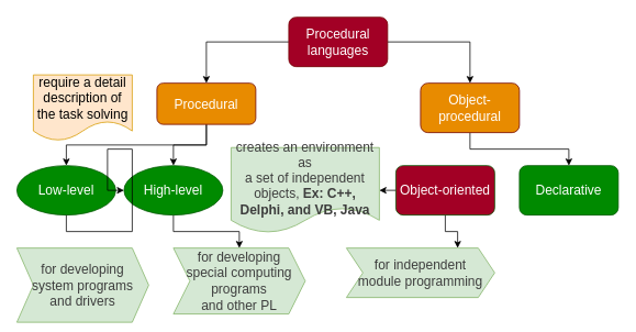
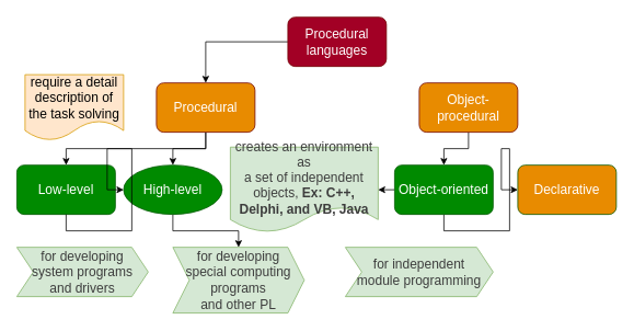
  <mxCell id="0" />
  <mxCell id="1" parent="0" />
  <mxCell id="2" style="edgeStyle=orthogonalEdgeStyle;rounded=0;orthogonalLoop=1;jettySize=auto;html=1;exitX=0;exitY=0.5;exitDx=0;exitDy=0;fontFamily=Helvetica;fontSize=16;" edge="1" parent="1" source="4" target="7"><mxGeometry relative="1" as="geometry" /></mxCell>
- <mxCell id="3" style="edgeStyle=orthogonalEdgeStyle;rounded=0;orthogonalLoop=1;jettySize=auto;html=1;exitX=1;exitY=0.5;exitDx=0;exitDy=0;entryX=0.5;entryY=0;entryDx=0;entryDy=0;fontFamily=Helvetica;fontSize=16;" edge="1" parent="1" source="4" target="10"><mxGeometry relative="1" as="geometry" /></mxCell>
  <mxCell id="4" value="Procedural languages" style="rounded=1;whiteSpace=wrap;html=1;fontSize=16;fillColor=#a20025;strokeColor=#6F0000;fontColor=#ffffff;" vertex="1" parent="1"><mxGeometry x="350" y="20" width="120" height="60" as="geometry" /></mxCell>
  <mxCell id="5" style="edgeStyle=orthogonalEdgeStyle;rounded=0;orthogonalLoop=1;jettySize=auto;html=1;exitX=0.5;exitY=1;exitDx=0;exitDy=0;entryX=0.5;entryY=0;entryDx=0;entryDy=0;fontFamily=Helvetica;fontSize=16;" edge="1" parent="1" source="7" target="12"><mxGeometry relative="1" as="geometry" /></mxCell>
  <mxCell id="6" style="edgeStyle=orthogonalEdgeStyle;rounded=0;orthogonalLoop=1;jettySize=auto;html=1;exitX=0.5;exitY=1;exitDx=0;exitDy=0;entryX=0.5;entryY=0;entryDx=0;entryDy=0;fontFamily=Helvetica;fontSize=16;" edge="1" parent="1" source="7" target="14"><mxGeometry relative="1" as="geometry" /></mxCell>
- <mxCell id="7" value="Procedural" style="rounded=1;whiteSpace=wrap;html=1;fontSize=16;strokeColor=#6F0000;fontColor=#ffffff;fillColor=#E88B00;" vertex="1" parent="1"><mxGeometry x="190" y="100" width="120" height="50" as="geometry" /></mxCell>
- <mxCell id="9" style="edgeStyle=orthogonalEdgeStyle;rounded=0;orthogonalLoop=1;jettySize=auto;html=1;exitX=0.5;exitY=1;exitDx=0;exitDy=0;entryX=0.5;entryY=0;entryDx=0;entryDy=0;fontFamily=Helvetica;fontSize=16;" edge="1" parent="1" source="10" target="21"><mxGeometry relative="1" as="geometry" /></mxCell>
+ <mxCell id="7" value="Procedural" style="rounded=1;whiteSpace=wrap;html=1;fontSize=16;strokeColor=#6F0000;fontColor=#ffffff;fillColor=#E88B00;" vertex="1" parent="1"><mxGeometry x="190" y="100" width="120" height="60" as="geometry" /></mxCell>
+ <mxCell id="8" style="edgeStyle=orthogonalEdgeStyle;rounded=0;orthogonalLoop=1;jettySize=auto;html=1;exitX=0.5;exitY=1;exitDx=0;exitDy=0;entryX=0.5;entryY=0;entryDx=0;entryDy=0;fontFamily=Helvetica;fontSize=16;" edge="1" parent="1" source="10" target="20"><mxGeometry relative="1" as="geometry" /></mxCell>
  <mxCell id="10" value="Object-procedural" style="rounded=1;whiteSpace=wrap;html=1;fontSize=16;strokeColor=#6F0000;fontColor=#ffffff;fillColor=#E88B00;" vertex="1" parent="1"><mxGeometry x="510" y="100" width="120" height="60" as="geometry" /></mxCell>
- <mxCell id="11" value="require a detail description of the task solving" style="shape=document;whiteSpace=wrap;html=1;boundedLbl=1;fontFamily=Helvetica;fontSize=16;strokeColor=#d79b00;fillColor=#ffe6cc;" vertex="1" parent="1"><mxGeometry x="40" y="90" width="120" height="80" as="geometry" /></mxCell>
- <mxCell id="12" value="Low-level" style="ellipse;whiteSpace=wrap;html=1;fontSize=16;strokeColor=#005700;fontColor=#ffffff;fillColor=#008a00;" vertex="1" parent="1"><mxGeometry x="20" y="200" width="120" height="60" as="geometry" /></mxCell>
+ <mxCell id="11" value="require a detail description of the task solving" style="shape=document;whiteSpace=wrap;html=1;boundedLbl=1;fontFamily=Helvetica;fontSize=16;strokeColor=#d79b00;fillColor=#ffe6cc;" vertex="1" parent="1"><mxGeometry x="30" y="90" width="120" height="80" as="geometry" /></mxCell>
+ <mxCell id="12" value="Low-level" style="rounded=1;whiteSpace=wrap;html=1;fontSize=16;strokeColor=#005700;fontColor=#ffffff;fillColor=#008a00;" vertex="1" parent="1"><mxGeometry x="20" y="200" width="120" height="60" as="geometry" /></mxCell>
  <mxCell id="13" style="edgeStyle=orthogonalEdgeStyle;rounded=0;orthogonalLoop=1;jettySize=auto;html=1;exitX=0.5;exitY=1;exitDx=0;exitDy=0;entryX=0.5;entryY=0;entryDx=0;entryDy=0;fontFamily=Helvetica;fontSize=16;" edge="1" parent="1" source="14" target="17"><mxGeometry relative="1" as="geometry" /></mxCell>
  <mxCell id="14" value="High-level" style="ellipse;whiteSpace=wrap;html=1;fontSize=16;strokeColor=#005700;fontColor=#ffffff;fillColor=#008a00;" vertex="1" parent="1"><mxGeometry x="150" y="200" width="120" height="60" as="geometry" /></mxCell>
  <mxCell id="15" style="edgeStyle=orthogonalEdgeStyle;rounded=0;orthogonalLoop=1;jettySize=auto;html=1;exitX=0.5;exitY=1;exitDx=0;exitDy=0;fontFamily=Helvetica;fontSize=16;" edge="1" parent="1" target="14" source="12"><mxGeometry relative="1" as="geometry"><mxPoint x="170" y="260" as="sourcePoint" /></mxGeometry></mxCell>
- <mxCell id="16" value="&lt;span lang=&quot;EN-US&quot; style=&quot;font-size: 12pt ; line-height: 107% ; font-family: &amp;#34;calibri&amp;#34; , sans-serif ; color: rgb(61 , 61 , 61)&quot;&gt;for developing&lt;br&gt;system programs &lt;br&gt;and drivers&lt;/span&gt;" style="shape=step;perimeter=stepPerimeter;whiteSpace=wrap;html=1;fixedSize=1;fillColor=#d5e8d4;fontFamily=Helvetica;fontSize=16;strokeColor=#82b366;" vertex="1" parent="1"><mxGeometry x="20" y="300" width="160" height="90" as="geometry" /></mxCell>
+ <mxCell id="16" value="&lt;span lang=&quot;EN-US&quot; style=&quot;font-size: 12pt ; line-height: 107% ; font-family: &amp;#34;calibri&amp;#34; , sans-serif ; color: rgb(61 , 61 , 61)&quot;&gt;for developing&lt;br&gt;system programs &lt;br&gt;and drivers&lt;/span&gt;" style="shape=step;perimeter=stepPerimeter;whiteSpace=wrap;html=1;fixedSize=1;fillColor=#d5e8d4;fontFamily=Helvetica;fontSize=16;strokeColor=#82b366;" vertex="1" parent="1"><mxGeometry x="20" y="300" width="160" height="60" as="geometry" /></mxCell>
  <mxCell id="17" value="&lt;span lang=&quot;EN-US&quot; style=&quot;font-size: 12pt ; line-height: 107% ; font-family: &amp;#34;calibri&amp;#34; , sans-serif ; color: rgb(61 , 61 , 61)&quot;&gt;for developing&lt;br&gt;special computing programs &lt;br&gt;and other PL&lt;/span&gt;" style="shape=step;perimeter=stepPerimeter;whiteSpace=wrap;html=1;fixedSize=1;fillColor=#d5e8d4;fontFamily=Helvetica;fontSize=16;strokeColor=#82b366;" vertex="1" parent="1"><mxGeometry x="210" y="300" width="160" height="80" as="geometry" /></mxCell>
  <mxCell id="18" style="edgeStyle=orthogonalEdgeStyle;rounded=0;orthogonalLoop=1;jettySize=auto;html=1;exitX=0;exitY=0.5;exitDx=0;exitDy=0;entryX=1;entryY=0.5;entryDx=0;entryDy=0;fontFamily=Helvetica;fontSize=16;" edge="1" parent="1" source="20" target="22"><mxGeometry relative="1" as="geometry" /></mxCell>
- <mxCell id="19" style="edgeStyle=orthogonalEdgeStyle;rounded=0;orthogonalLoop=1;jettySize=auto;html=1;exitX=0.5;exitY=1;exitDx=0;exitDy=0;entryX=0.75;entryY=0;entryDx=0;entryDy=0;fontFamily=Helvetica;fontSize=16;" edge="1" parent="1" source="20" target="23"><mxGeometry relative="1" as="geometry" /></mxCell>
- <mxCell id="20" value="Object-oriented" style="rounded=1;whiteSpace=wrap;html=1;fontSize=16;strokeColor=#005700;fontColor=#ffffff;fillColor=#a20025;" vertex="1" parent="1"><mxGeometry x="480" y="200" width="120" height="60" as="geometry" /></mxCell>
- <mxCell id="21" value="Declarative" style="rounded=1;whiteSpace=wrap;html=1;fontSize=16;strokeColor=#005700;fontColor=#ffffff;fillColor=#008a00;" vertex="1" parent="1"><mxGeometry x="630" y="200" width="120" height="60" as="geometry" /></mxCell>
+ <mxCell id="19" style="edgeStyle=orthogonalEdgeStyle;rounded=0;orthogonalLoop=1;jettySize=auto;html=1;exitX=0.5;exitY=1;exitDx=0;exitDy=0;fontFamily=Helvetica;fontSize=16;" edge="1" parent="1" source="20" target="21"><mxGeometry relative="1" as="geometry" /></mxCell>
+ <mxCell id="20" value="Object-oriented" style="rounded=1;whiteSpace=wrap;html=1;fontSize=16;strokeColor=#005700;fontColor=#ffffff;fillColor=#008a00;" vertex="1" parent="1"><mxGeometry x="480" y="200" width="120" height="60" as="geometry" /></mxCell>
+ <mxCell id="21" value="Declarative" style="rounded=1;whiteSpace=wrap;html=1;fontSize=16;strokeColor=#005700;fontColor=#ffffff;fillColor=#e88b00;" vertex="1" parent="1"><mxGeometry x="630" y="200" width="120" height="60" as="geometry" /></mxCell>
  <mxCell id="22" value="&lt;span lang=&quot;EN-US&quot; style=&quot;font-size: 12pt ; line-height: 107% ; font-family: &amp;#34;calibri&amp;#34; , sans-serif ; color: rgb(61 , 61 , 61)&quot;&gt;creates an environment as&lt;br&gt;a set of independent objects,&amp;nbsp;&lt;b&gt;Ex:&amp;nbsp;&lt;span lang=&quot;EN-US&quot; style=&quot;font-size: 12pt ; line-height: 107% ; font-family: &amp;#34;calibri&amp;#34; , sans-serif&quot;&gt;C++,&lt;br&gt;Delphi, and VB, Java&lt;/span&gt;&lt;/b&gt;&lt;br&gt;&lt;/span&gt;" style="shape=document;whiteSpace=wrap;html=1;boundedLbl=1;fillColor=#d5e8d4;fontFamily=Helvetica;fontSize=16;strokeColor=#82b366;" vertex="1" parent="1"><mxGeometry x="280" y="178.13" width="180" height="103.75" as="geometry" /></mxCell>
  <mxCell id="23" value="&lt;span lang=&quot;EN-US&quot; style=&quot;font-size: 12pt ; line-height: 107% ; font-family: &amp;#34;calibri&amp;#34; , sans-serif ; color: rgb(61 , 61 , 61)&quot;&gt;for independent&lt;br&gt;module programming&lt;/span&gt;" style="shape=step;perimeter=stepPerimeter;whiteSpace=wrap;html=1;fixedSize=1;fillColor=#d5e8d4;fontFamily=Helvetica;fontSize=16;strokeColor=#82b366;" vertex="1" parent="1"><mxGeometry x="420" y="300" width="180" height="60" as="geometry" /></mxCell>
